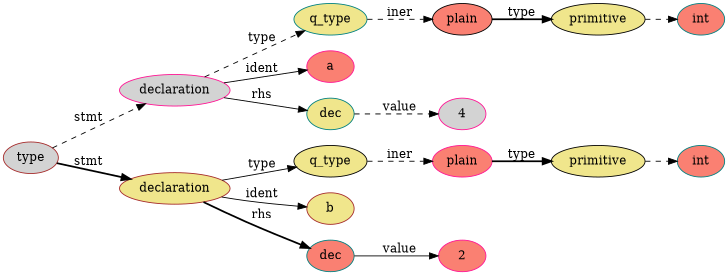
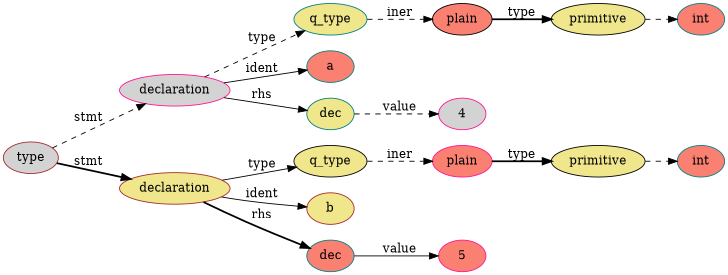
  digraph {
    ordering=out
    rankdir=LR
    node [color=deeppink fillcolor=khaki style=filled]
    edge [style=dashed]
    n1 [color=brown fillcolor=lightgrey label=type]
    n2 [fillcolor=lightgrey label=declaration]
    n3 [color=brown label=declaration]
    n4 [color=teal label=q_type]
-   n5 [fillcolor=salmon label=a]
+   n5 [color=teal fillcolor=salmon label=a]
    n6 [color=teal label=dec]
    n7 [color=black label=q_type]
    n8 [color=brown label=b]
    n9 [color=teal fillcolor=salmon label=dec]
    n10 [color=black fillcolor=salmon label=plain]
    n11 [fillcolor=lightgrey label=4]
    n12 [color=black label=primitive]
    n13 [color=teal fillcolor=salmon label=int]
    n14 [fillcolor=salmon label=plain]
-   n15 [fillcolor=salmon label=2]
+   n15 [fillcolor=salmon label=5]
    n16 [color=black label=primitive]
    n17 [color=teal fillcolor=salmon label=int]
    n1 -> n2 [label=stmt]
    n1 -> n3 [label=stmt style=bold]
    n2 -> n4 [label=type]
    n2 -> n5 [label=ident style=solid]
    n2 -> n6 [label=rhs style=solid]
    n3 -> n7 [label=type style=solid]
    n3 -> n8 [label=ident style=solid]
    n3 -> n9 [label=rhs style=bold]
    n4 -> n10 [label=iner]
    n6 -> n11 [label=value]
    n7 -> n14 [label=iner]
    n9 -> n15 [label=value style=solid]
    n10 -> n12 [label=type style=bold]
    n12 -> n13
    n14 -> n16 [label=type style=bold]
    n16 -> n17
  }
